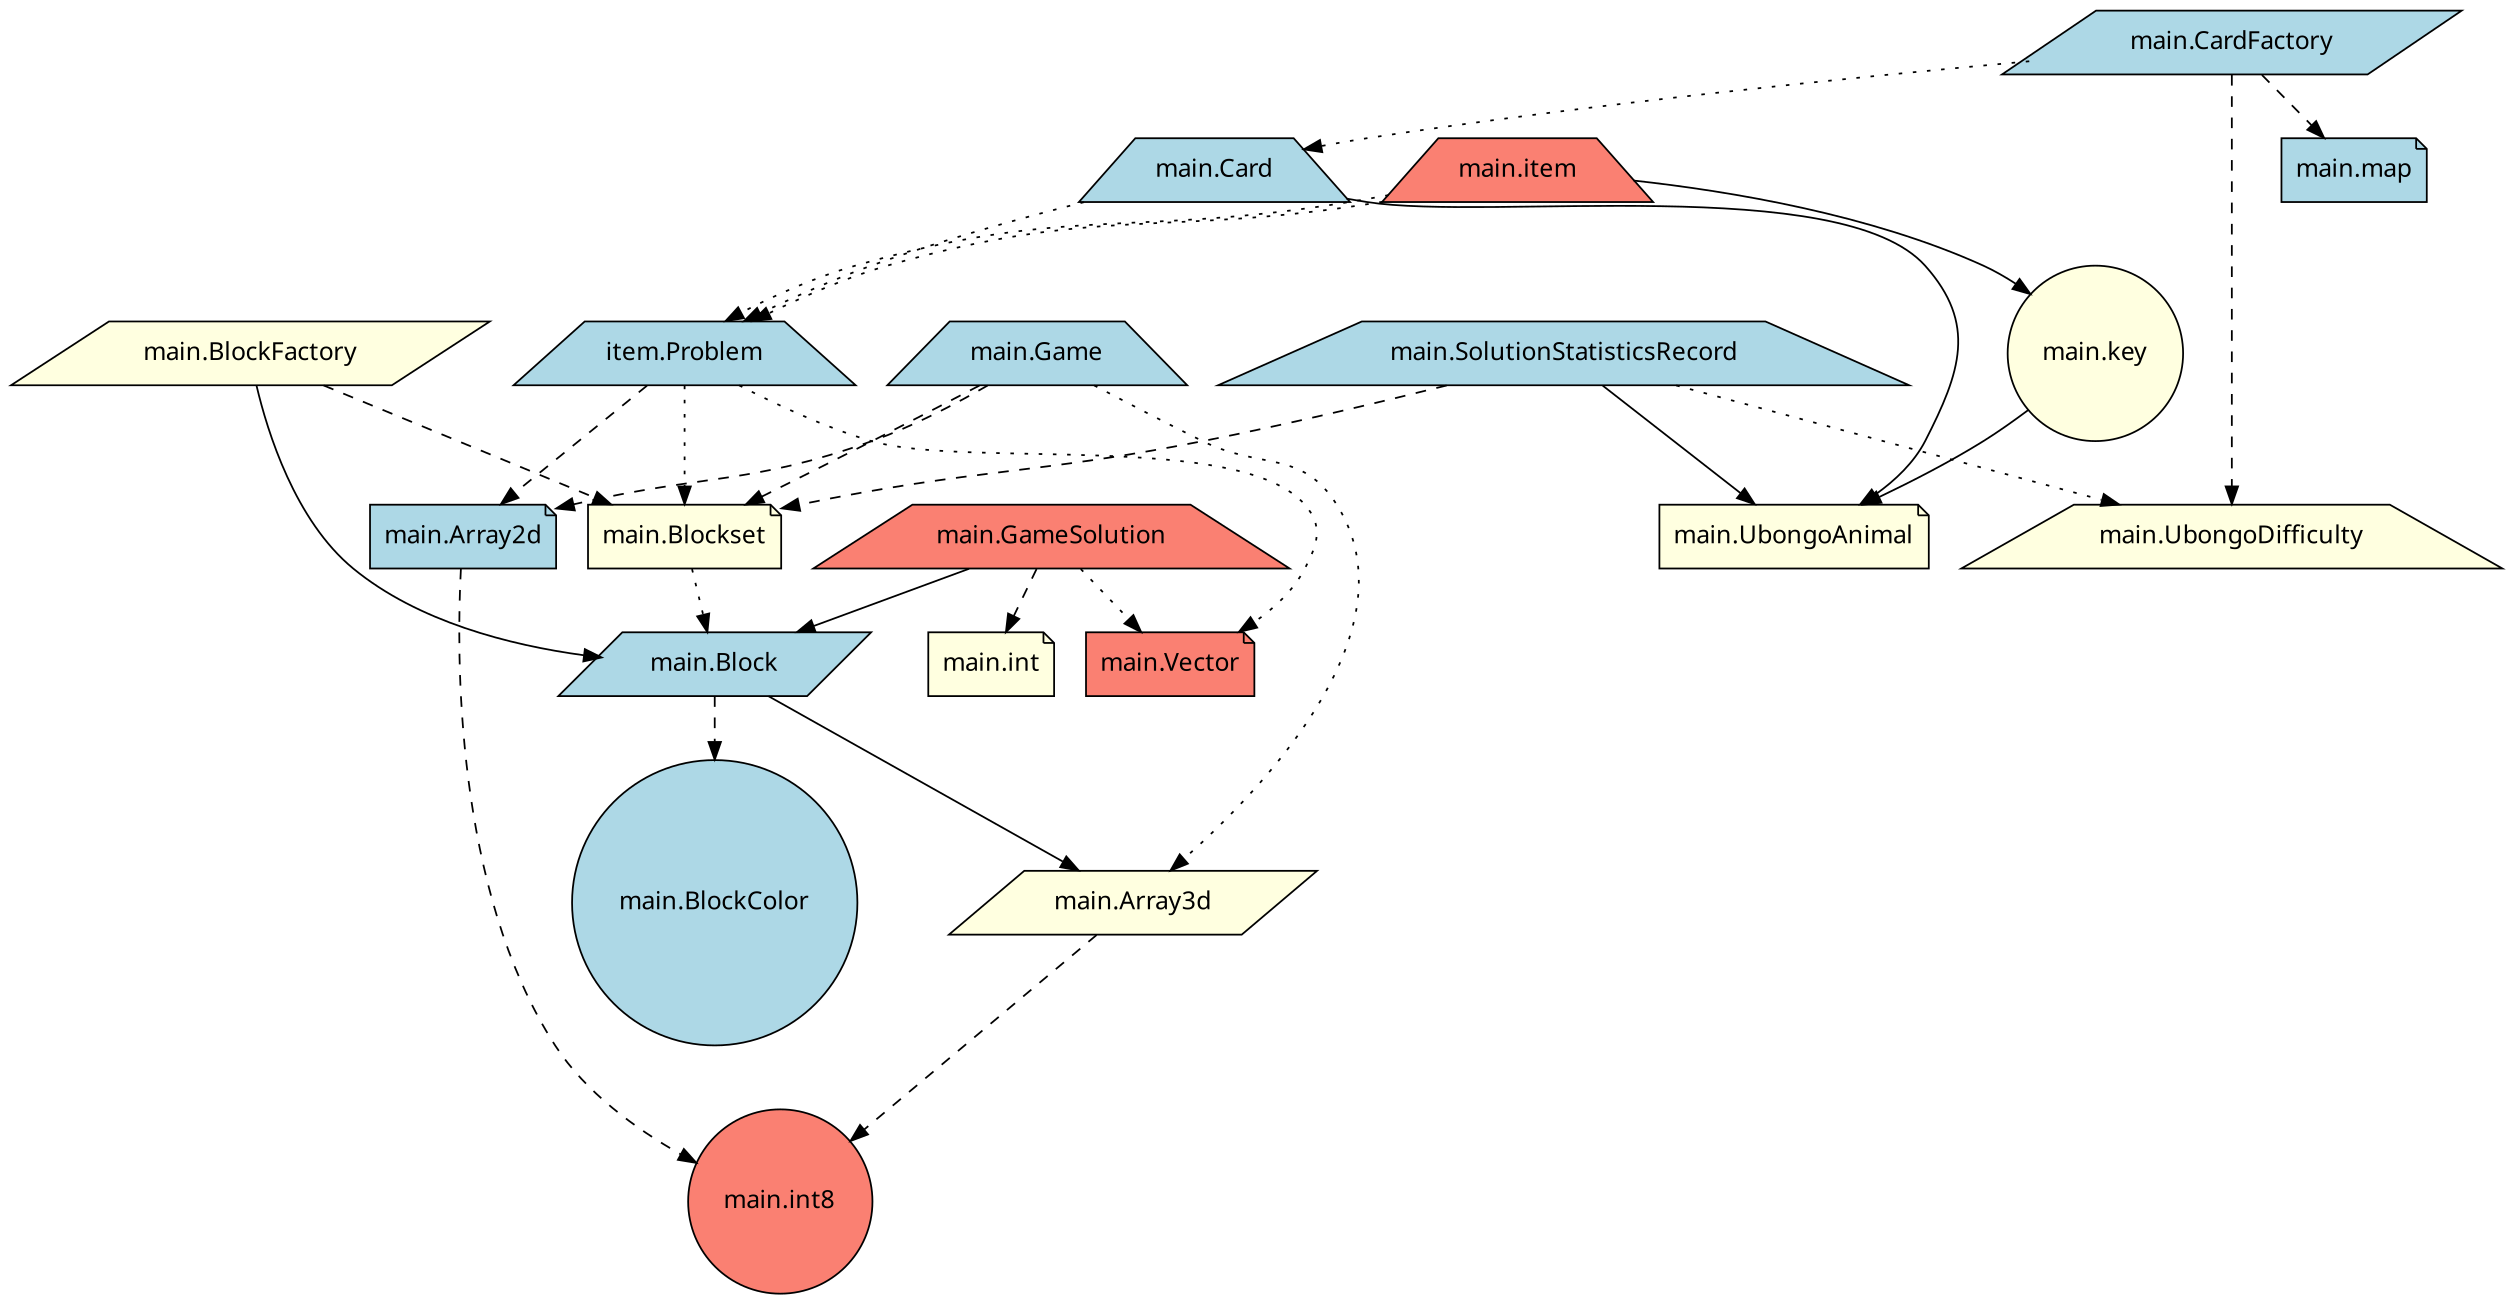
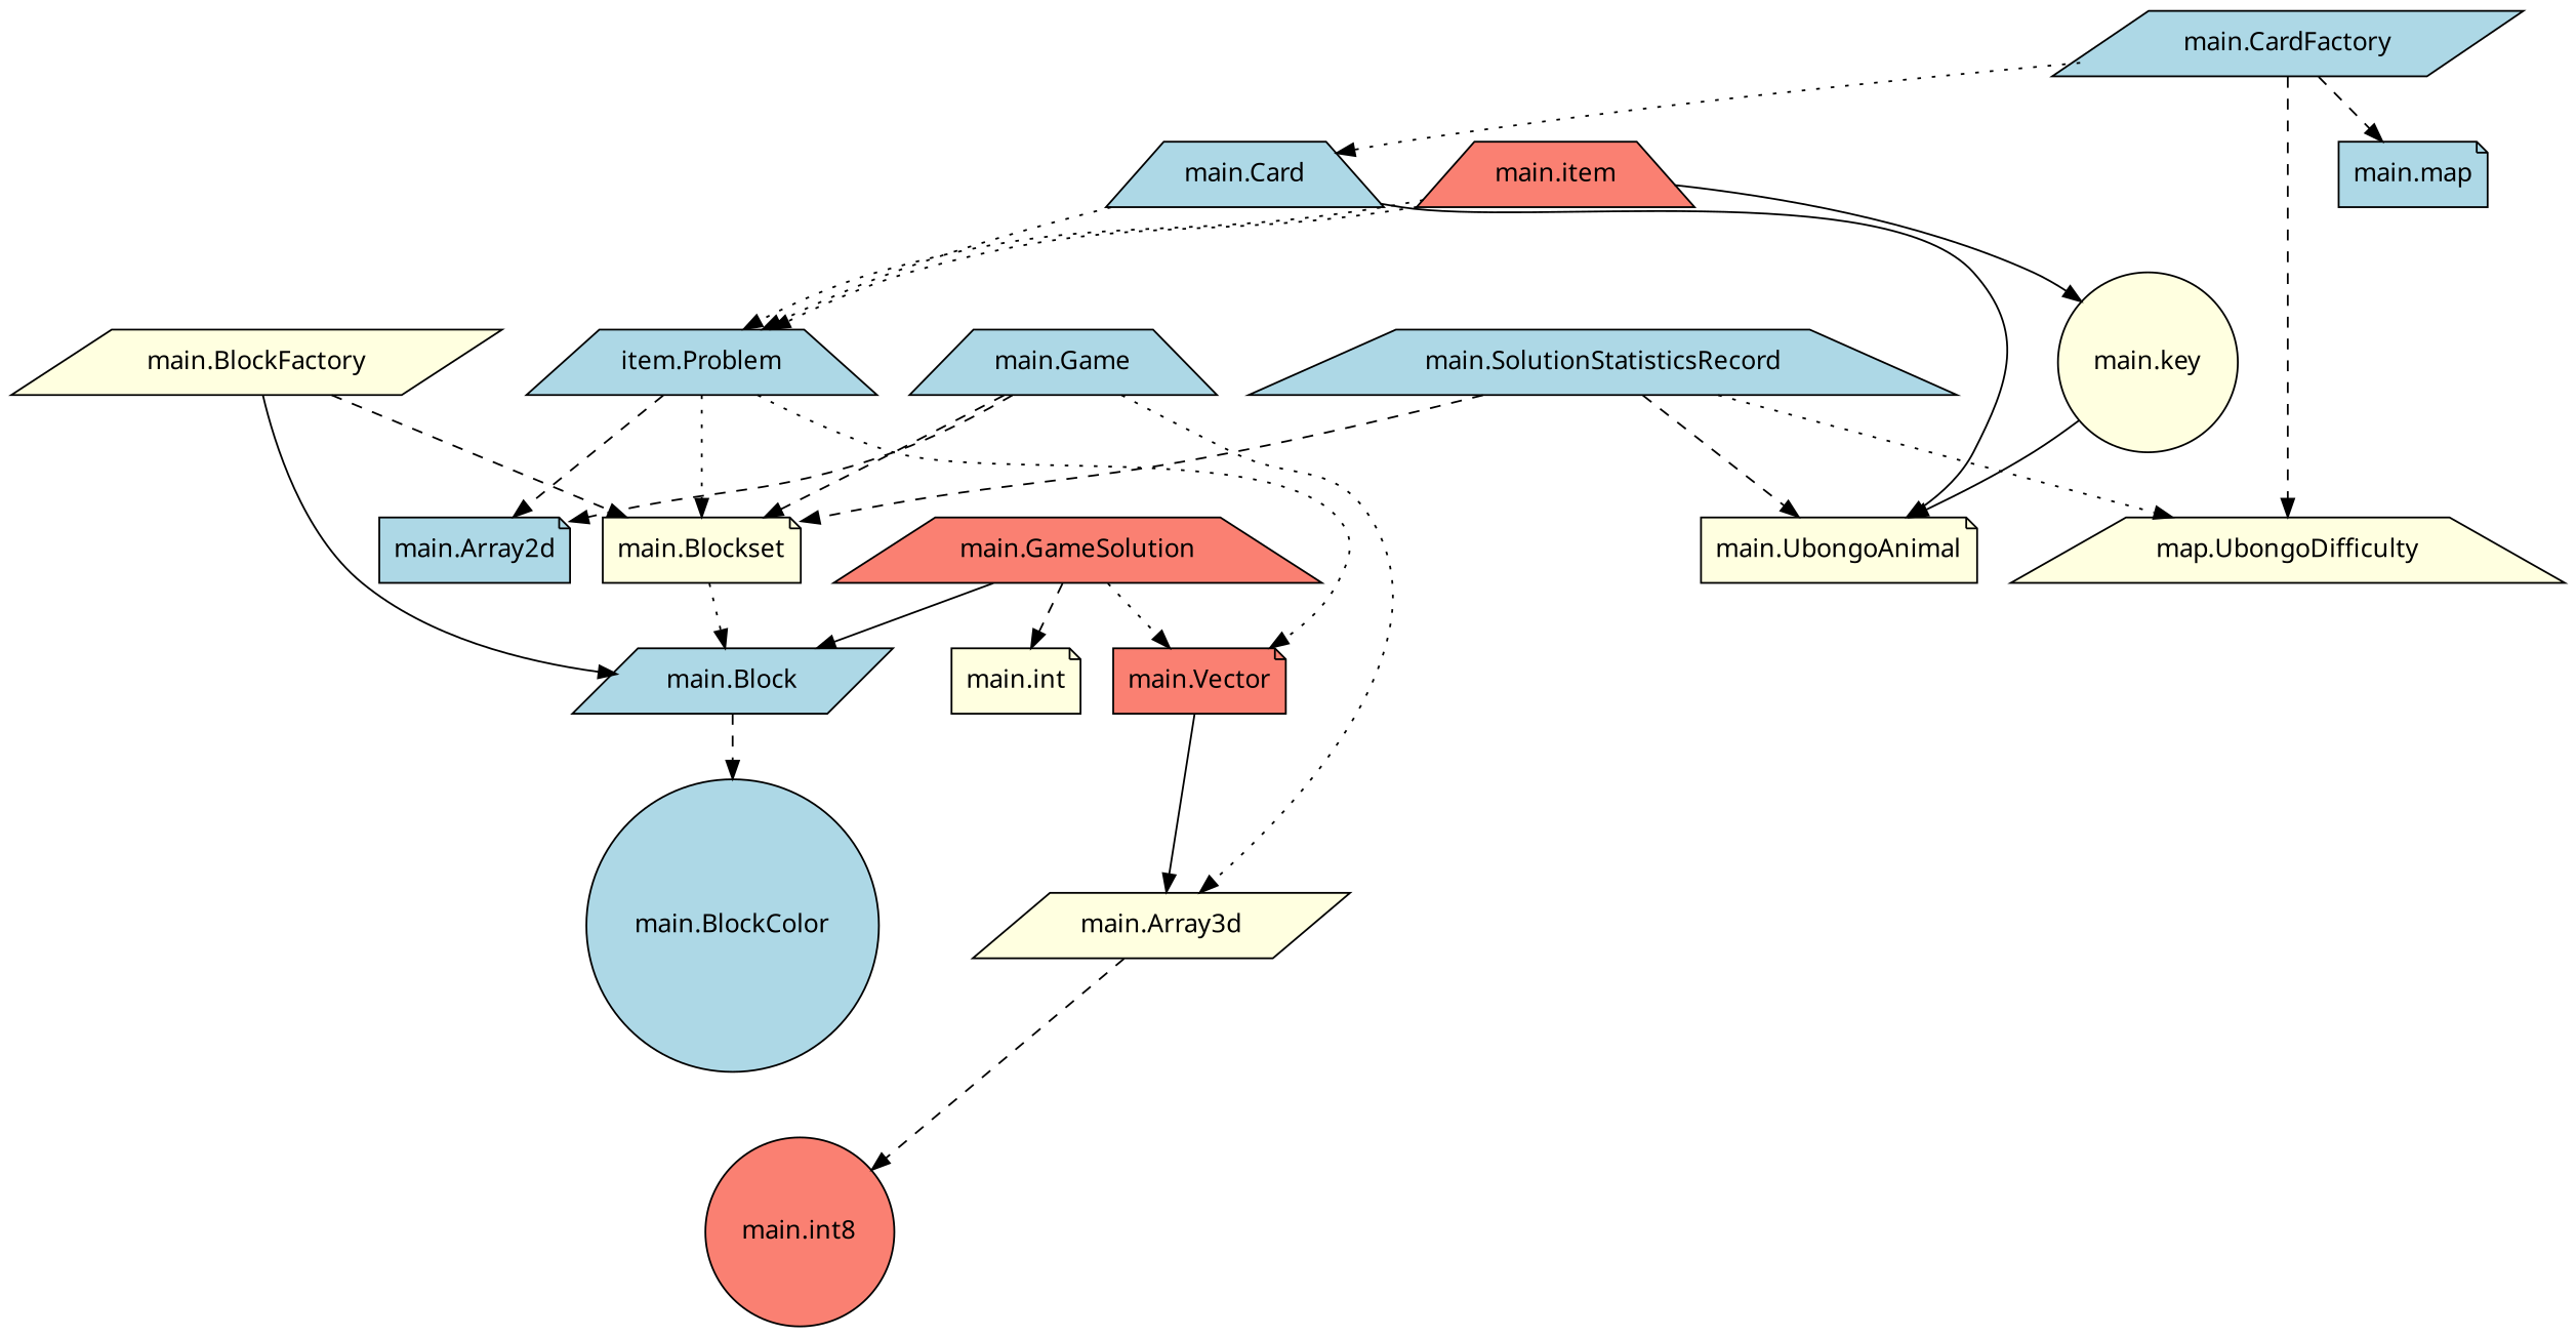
  digraph {
    fontname="Noto Sans"
    node [fillcolor=lightblue fontname="Noto Sans" shape=trapezium style=filled]
    edge [fontname="Noto Sans" style=dashed]
    "main.Array2d" [shape=note]
    "main.int8" [fillcolor=salmon shape=circle]
    "main.Array3d" [fillcolor=lightyellow shape=parallelogram]
    "main.BlockFactory" [fillcolor=lightyellow shape=parallelogram]
    "main.Block" [shape=parallelogram]
    "main.Blockset" [fillcolor=lightyellow shape=note]
    "main.BlockColor" [shape=circle]
    "main.UbongoAnimal" [fillcolor=lightyellow shape=note]
    "main.Card"
    n10 [label="item.Problem"]
-   "main.UbongoDifficulty" [fillcolor=lightyellow]
+   "main.UbongoDifficulty" [fillcolor=lightyellow label="map.UbongoDifficulty"]
    "main.Vector" [fillcolor=salmon shape=note]
    "main.item" [fillcolor=salmon]
    "main.key" [fillcolor=lightyellow shape=circle]
    "main.CardFactory" [shape=parallelogram]
    "main.map" [shape=note]
    "main.Game"
    "main.SolutionStatisticsRecord"
    "main.GameSolution" [fillcolor=salmon]
    "main.int" [fillcolor=lightyellow shape=note]
-   "main.Array2d" -> "main.int8"
    "main.Array3d" -> "main.int8"
    "main.BlockFactory" -> "main.Block" [style=solid]
    "main.BlockFactory" -> "main.Blockset"
-   "main.Block" -> "main.Array3d" [style=solid]
+   "main.Vector" -> "main.Array3d" [style=solid]
    "main.Block" -> "main.BlockColor"
    "main.Blockset" -> "main.Block" [style=dotted]
    "main.Card" -> "main.UbongoAnimal" [style=solid]
    "main.Card" -> n10 [style=dotted]
    n10 -> "main.Array2d"
    n10 -> "main.Blockset" [style=dotted]
    n10 -> "main.Vector" [style=dotted]
    "main.item" -> n10 [style=dotted]
    "main.item" -> n10 [style=dotted]
    "main.item" -> "main.key" [style=solid]
    "main.key" -> "main.UbongoAnimal" [style=solid]
    "main.CardFactory" -> "main.Card" [style=dotted]
    "main.CardFactory" -> "main.UbongoDifficulty"
    "main.CardFactory" -> "main.map"
    "main.Game" -> "main.Array2d"
    "main.Game" -> "main.Array3d" [style=dotted]
    "main.Game" -> "main.Blockset"
    "main.SolutionStatisticsRecord" -> "main.Blockset"
-   "main.SolutionStatisticsRecord" -> "main.UbongoAnimal" [style=solid]
+   "main.SolutionStatisticsRecord" -> "main.UbongoAnimal"
    "main.SolutionStatisticsRecord" -> "main.UbongoDifficulty" [style=dotted]
    "main.GameSolution" -> "main.Block" [style=solid]
    "main.GameSolution" -> "main.Vector" [style=dotted]
    "main.GameSolution" -> "main.int"
  }
